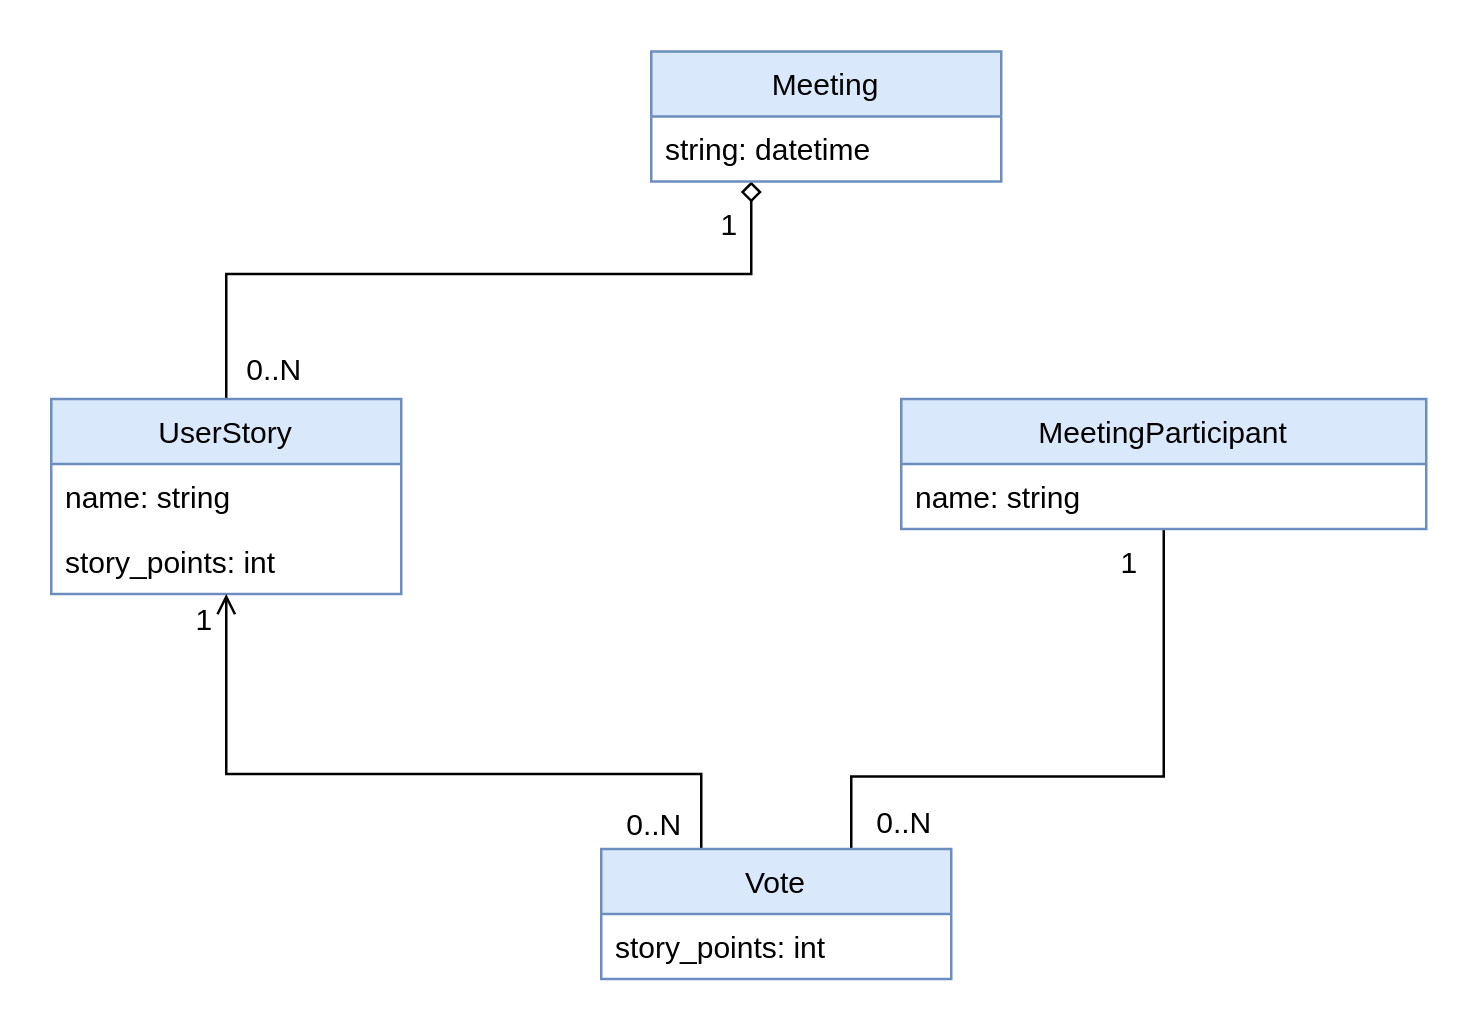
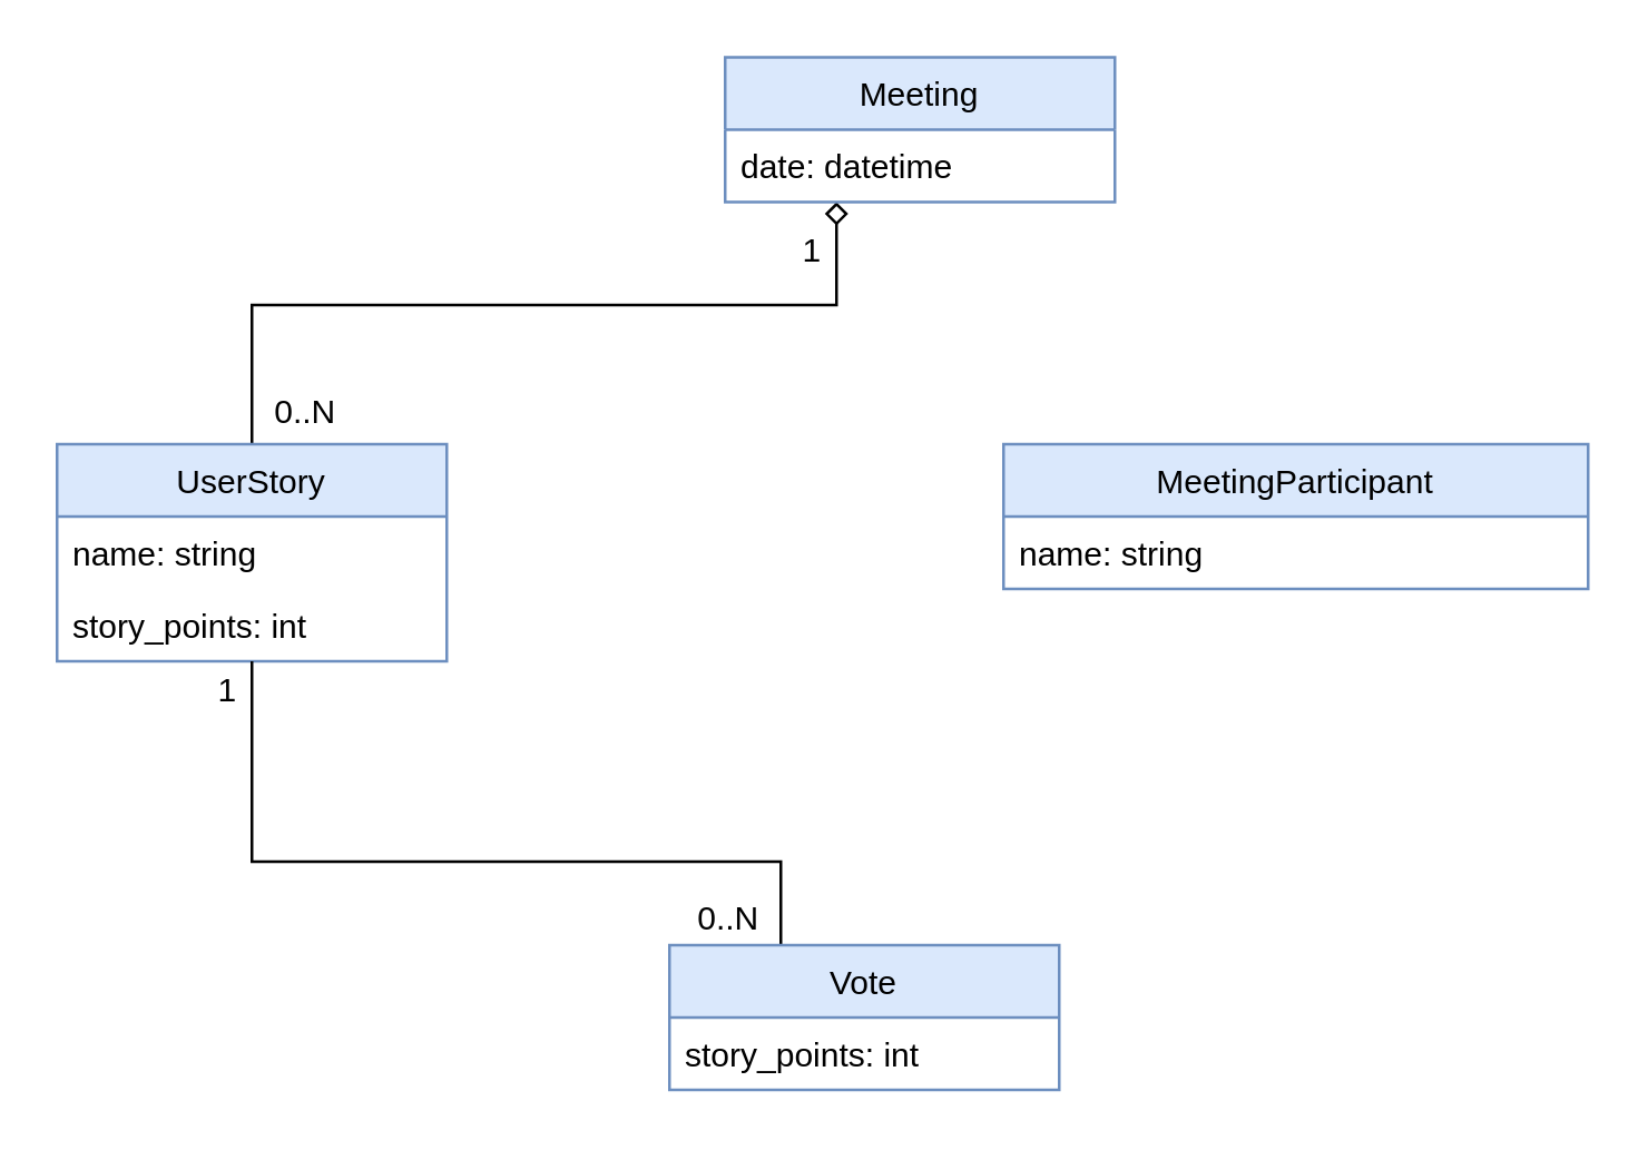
  <mxCell id="0" />
  <mxCell id="1" parent="0" />
  <mxCell id="2" style="edgeStyle=orthogonalEdgeStyle;rounded=0;orthogonalLoop=1;jettySize=auto;html=1;endArrow=diamond;endFill=0;" edge="1" parent="1" source="5" target="16"><mxGeometry relative="1" as="geometry"><Array as="points"><mxPoint x="90" y="109" /><mxPoint x="300" y="109" /></Array></mxGeometry></mxCell>
  <mxCell id="3" value="0..N" style="text;html=1;resizable=0;points=[];align=center;verticalAlign=middle;labelBackgroundColor=#ffffff;" vertex="1" connectable="0" parent="2"><mxGeometry x="-0.707" relative="1" as="geometry"><mxPoint x="18" y="32.5" as="offset" /></mxGeometry></mxCell>
  <mxCell id="4" value="1" style="text;html=1;resizable=0;points=[];align=center;verticalAlign=middle;labelBackgroundColor=#ffffff;" vertex="1" connectable="0" parent="2"><mxGeometry x="0.828" y="-1" relative="1" as="geometry"><mxPoint x="-11" y="-8.5" as="offset" /></mxGeometry></mxCell>
  <mxCell id="5" value="UserStory" style="swimlane;fontStyle=0;childLayout=stackLayout;horizontal=1;startSize=26;fillColor=#dae8fc;horizontalStack=0;resizeParent=1;resizeParentMax=0;resizeLast=0;collapsible=1;marginBottom=0;strokeColor=#6c8ebf;" vertex="1" parent="1"><mxGeometry x="20" y="159" width="140" height="78" as="geometry" /></mxCell>
  <mxCell id="6" value="name: string" style="text;strokeColor=none;fillColor=none;align=left;verticalAlign=top;spacingLeft=4;spacingRight=4;overflow=hidden;rotatable=0;points=[[0,0.5],[1,0.5]];portConstraint=eastwest;" vertex="1" parent="5"><mxGeometry y="26" width="140" height="26" as="geometry" /></mxCell>
  <mxCell id="7" value="story_points: int" style="text;strokeColor=none;fillColor=none;align=left;verticalAlign=top;spacingLeft=4;spacingRight=4;overflow=hidden;rotatable=0;points=[[0,0.5],[1,0.5]];portConstraint=eastwest;" vertex="1" parent="5"><mxGeometry y="52" width="140" height="26" as="geometry" /></mxCell>
- <mxCell id="8" style="edgeStyle=orthogonalEdgeStyle;rounded=0;orthogonalLoop=1;jettySize=auto;html=1;endArrow=open;endFill=0;" edge="1" parent="1" source="14" target="5"><mxGeometry relative="1" as="geometry"><Array as="points"><mxPoint x="280" y="309" /><mxPoint x="90" y="309" /></Array></mxGeometry></mxCell>
+ <mxCell id="8" style="edgeStyle=orthogonalEdgeStyle;rounded=0;orthogonalLoop=1;jettySize=auto;html=1;endArrow=none;endFill=0;" edge="1" parent="1" source="14" target="5"><mxGeometry relative="1" as="geometry"><Array as="points"><mxPoint x="280" y="309" /><mxPoint x="90" y="309" /></Array></mxGeometry></mxCell>
  <mxCell id="9" value="1" style="text;html=1;resizable=0;points=[];align=center;verticalAlign=middle;labelBackgroundColor=#ffffff;" vertex="1" connectable="0" parent="8"><mxGeometry x="0.896" y="2" relative="1" as="geometry"><mxPoint x="-8" y="-4.5" as="offset" /></mxGeometry></mxCell>
  <mxCell id="10" value="0..N" style="text;html=1;resizable=0;points=[];align=center;verticalAlign=middle;labelBackgroundColor=#ffffff;" vertex="1" connectable="0" parent="8"><mxGeometry x="-0.871" y="3" relative="1" as="geometry"><mxPoint x="-17" y="9" as="offset" /></mxGeometry></mxCell>
- <mxCell id="11" style="edgeStyle=orthogonalEdgeStyle;rounded=0;orthogonalLoop=1;jettySize=auto;html=1;endArrow=none;endFill=0;" edge="1" parent="1" source="14" target="18"><mxGeometry relative="1" as="geometry"><Array as="points"><mxPoint x="340" y="310" /><mxPoint x="465" y="310" /></Array></mxGeometry></mxCell>
- <mxCell id="12" value="1" style="text;html=1;resizable=0;points=[];align=center;verticalAlign=middle;labelBackgroundColor=#ffffff;" vertex="1" connectable="0" parent="11"><mxGeometry x="0.919" y="3" relative="1" as="geometry"><mxPoint x="-12" y="3.5" as="offset" /></mxGeometry></mxCell>
- <mxCell id="13" value="0..N" style="text;html=1;resizable=0;points=[];align=center;verticalAlign=middle;labelBackgroundColor=#ffffff;" vertex="1" connectable="0" parent="11"><mxGeometry x="-0.866" y="1" relative="1" as="geometry"><mxPoint x="21" y="6.5" as="offset" /></mxGeometry></mxCell>
  <mxCell id="14" value="Vote" style="swimlane;fontStyle=0;childLayout=stackLayout;horizontal=1;startSize=26;fillColor=#dae8fc;horizontalStack=0;resizeParent=1;resizeParentMax=0;resizeLast=0;collapsible=1;marginBottom=0;strokeColor=#6c8ebf;" vertex="1" parent="1"><mxGeometry x="240" y="339" width="140" height="52" as="geometry" /></mxCell>
  <mxCell id="15" value="story_points: int" style="text;strokeColor=none;fillColor=none;align=left;verticalAlign=top;spacingLeft=4;spacingRight=4;overflow=hidden;rotatable=0;points=[[0,0.5],[1,0.5]];portConstraint=eastwest;" vertex="1" parent="14"><mxGeometry y="26" width="140" height="26" as="geometry" /></mxCell>
  <mxCell id="16" value="Meeting" style="swimlane;fontStyle=0;childLayout=stackLayout;horizontal=1;startSize=26;fillColor=#dae8fc;horizontalStack=0;resizeParent=1;resizeParentMax=0;resizeLast=0;collapsible=1;marginBottom=0;strokeColor=#6c8ebf;" vertex="1" parent="1"><mxGeometry x="260" y="20" width="140" height="52" as="geometry" /></mxCell>
- <mxCell id="17" value="string: datetime" style="text;strokeColor=none;fillColor=none;align=left;verticalAlign=top;spacingLeft=4;spacingRight=4;overflow=hidden;rotatable=0;points=[[0,0.5],[1,0.5]];portConstraint=eastwest;" vertex="1" parent="16"><mxGeometry y="26" width="140" height="26" as="geometry" /></mxCell>
+ <mxCell id="17" value="date: datetime" style="text;strokeColor=none;fillColor=none;align=left;verticalAlign=top;spacingLeft=4;spacingRight=4;overflow=hidden;rotatable=0;points=[[0,0.5],[1,0.5]];portConstraint=eastwest;" vertex="1" parent="16"><mxGeometry y="26" width="140" height="26" as="geometry" /></mxCell>
  <mxCell id="18" value="MeetingParticipant" style="swimlane;fontStyle=0;childLayout=stackLayout;horizontal=1;startSize=26;fillColor=#dae8fc;horizontalStack=0;resizeParent=1;resizeParentMax=0;resizeLast=0;collapsible=1;marginBottom=0;strokeColor=#6c8ebf;" vertex="1" parent="1"><mxGeometry x="360" y="159" width="210" height="52" as="geometry" /></mxCell>
  <mxCell id="19" value="name: string" style="text;strokeColor=none;fillColor=none;align=left;verticalAlign=top;spacingLeft=4;spacingRight=4;overflow=hidden;rotatable=0;points=[[0,0.5],[1,0.5]];portConstraint=eastwest;" vertex="1" parent="18"><mxGeometry y="26" width="210" height="26" as="geometry" /></mxCell>
